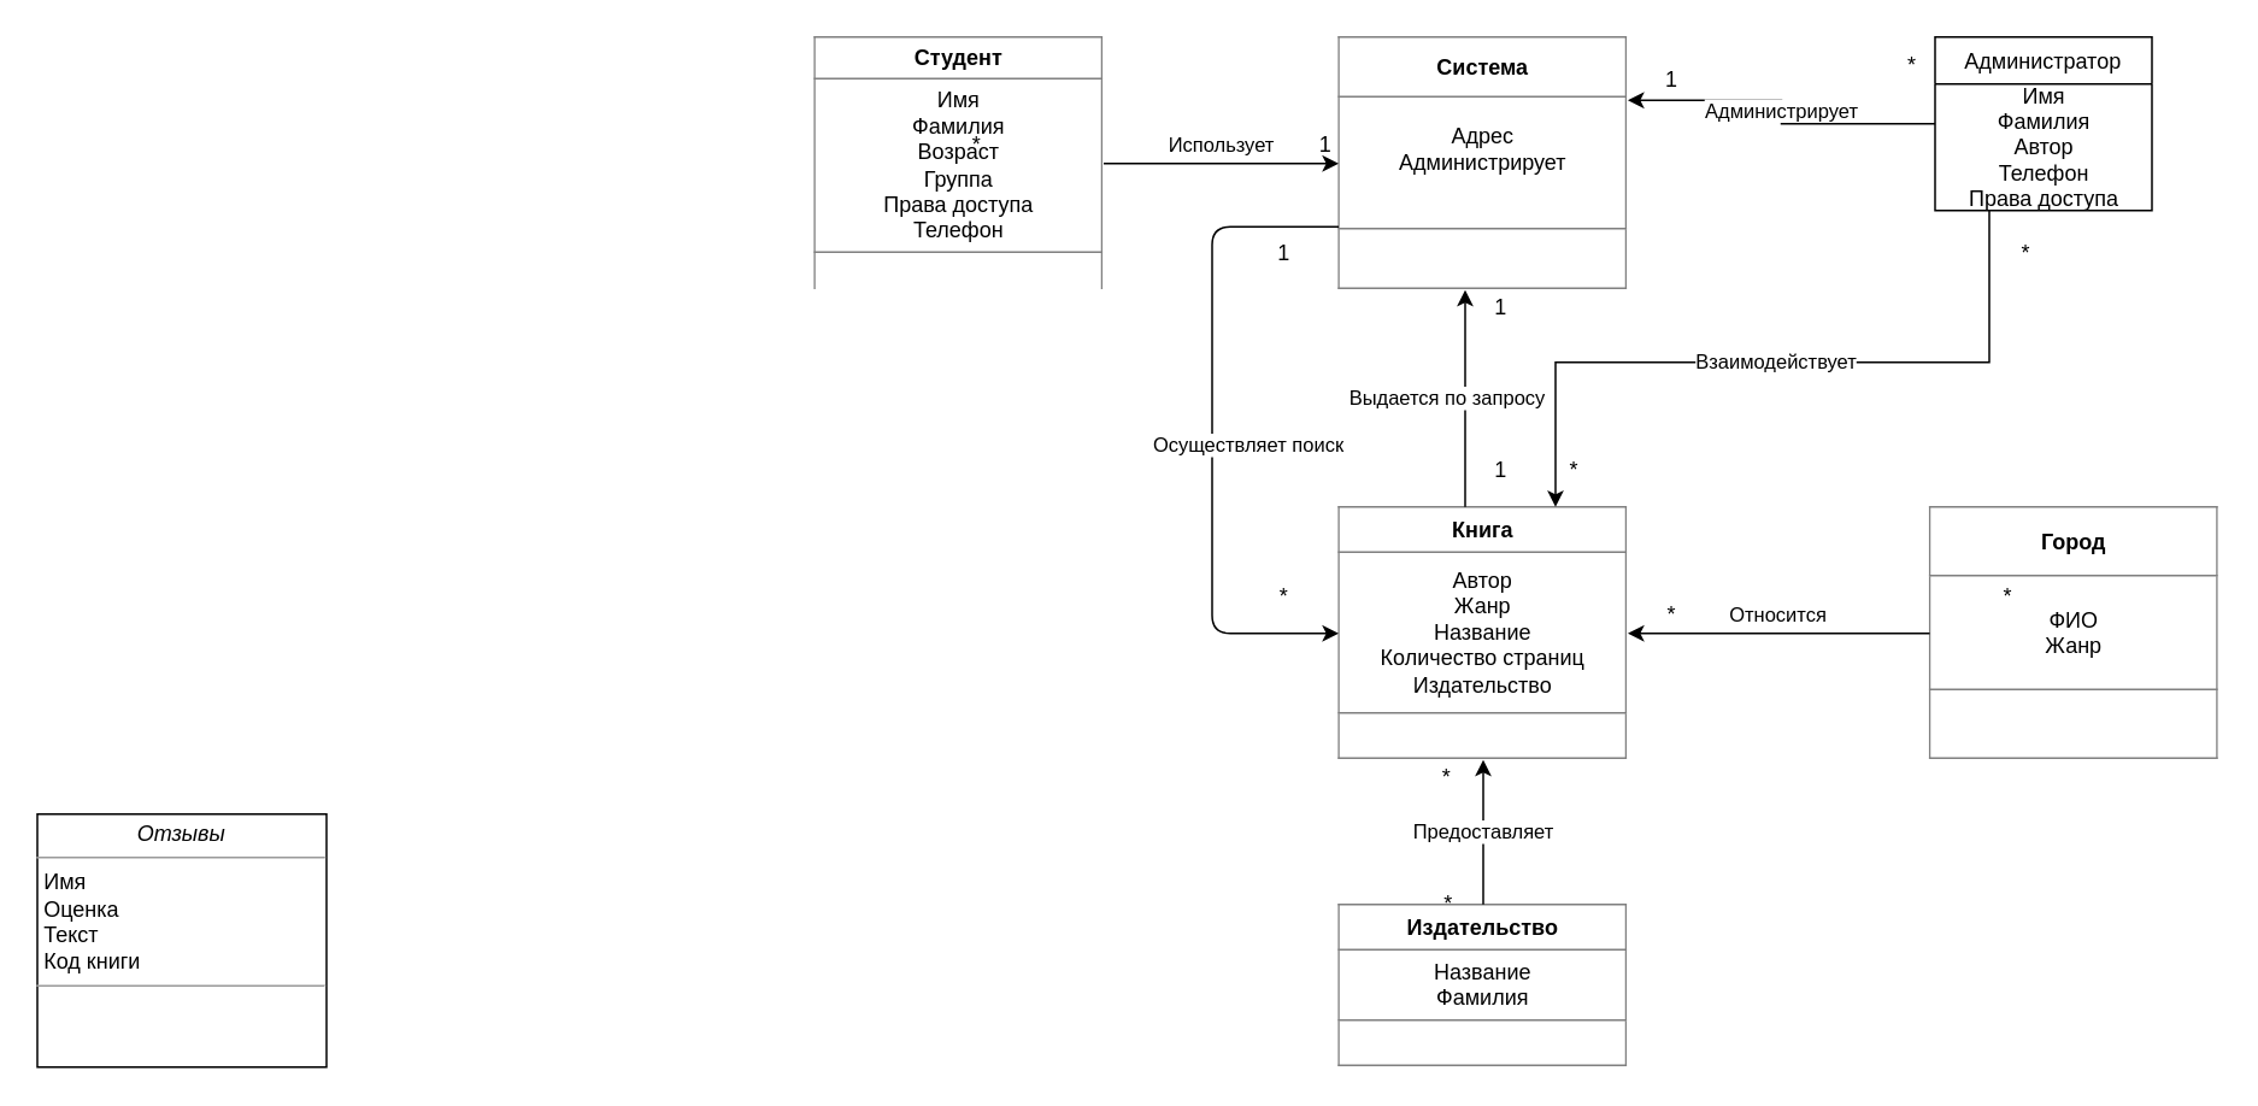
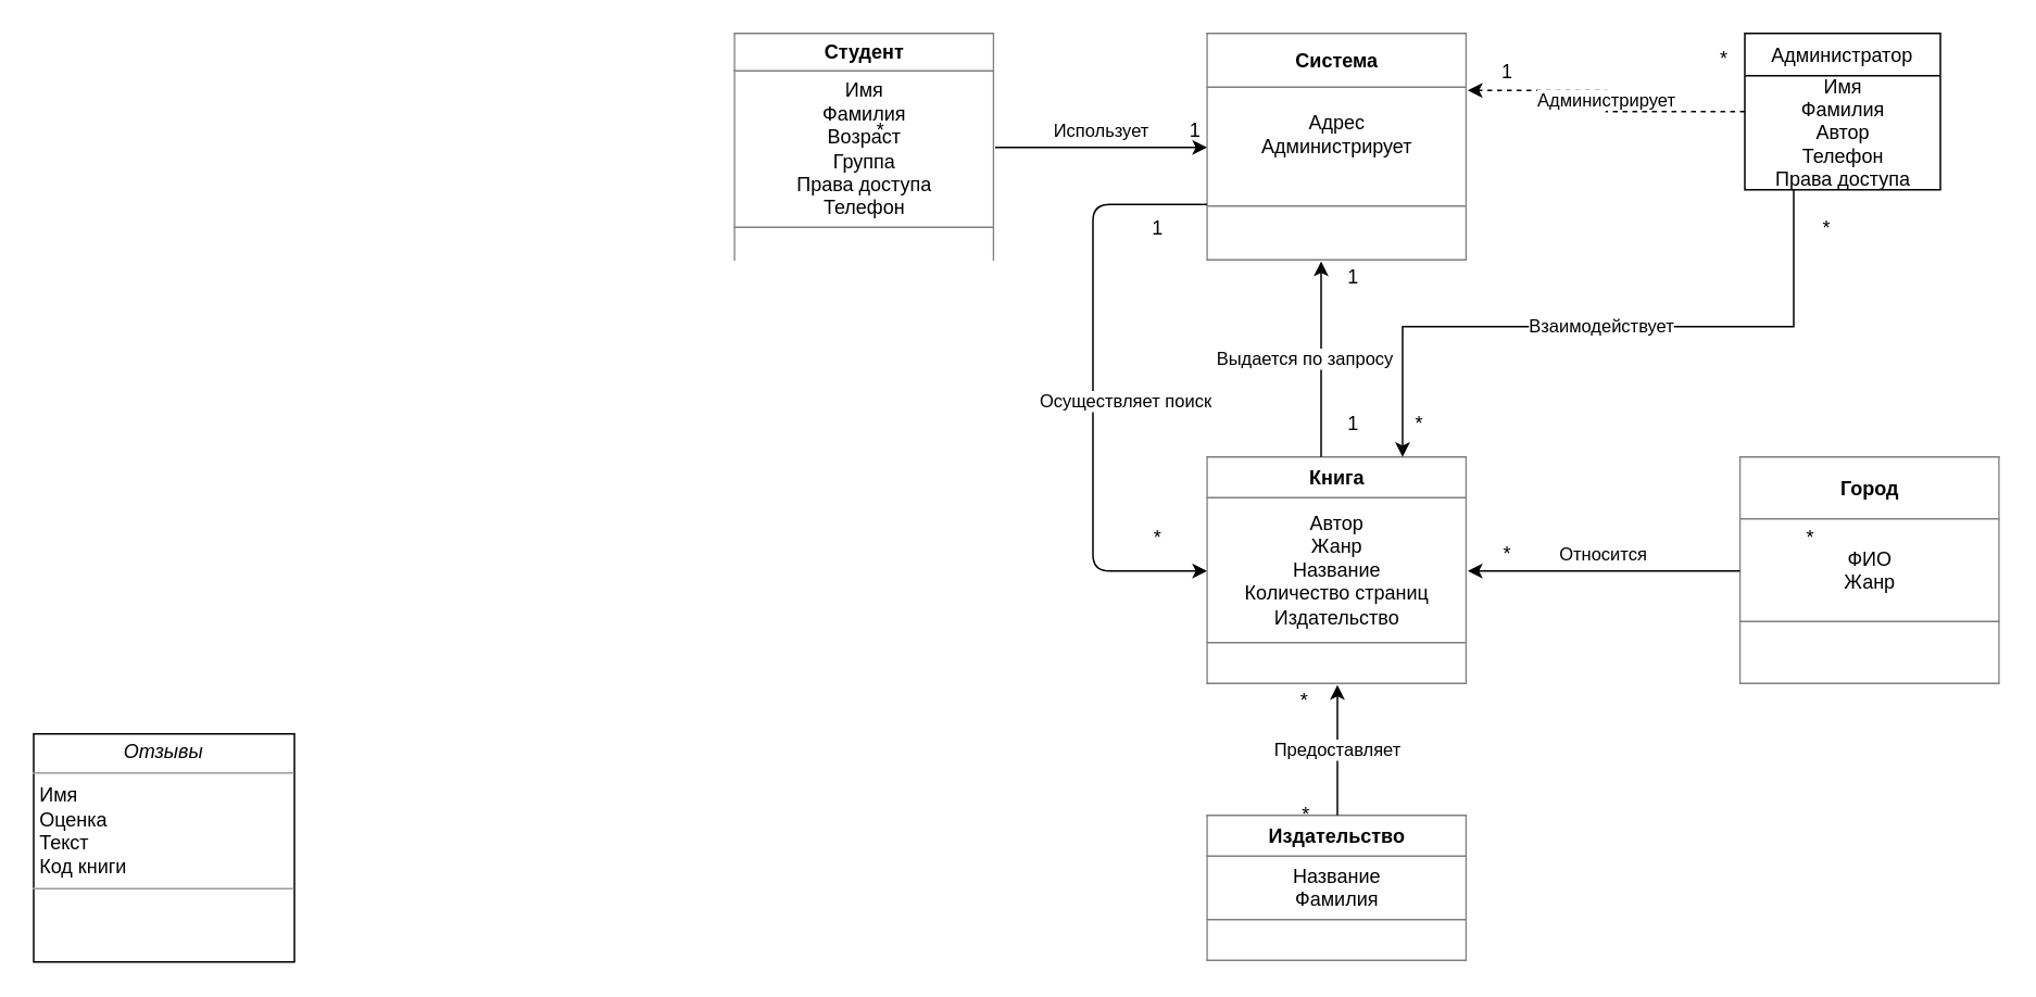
  <mxCell id="0" />
  <mxCell id="1" parent="0" />
  <mxCell id="2" value="&lt;table border=&quot;1&quot; width=&quot;100%&quot; cellpadding=&quot;4&quot; style=&quot;width: 100% ; height: 100% ; border-collapse: collapse&quot;&gt;&lt;tbody&gt;&lt;tr&gt;&lt;th align=&quot;center&quot;&gt;Студент&lt;/th&gt;&lt;/tr&gt;&lt;tr&gt;&lt;td align=&quot;center&quot;&gt;Имя&lt;br&gt;Фамилия&lt;br&gt;Возраст&lt;br&gt;Группа&lt;br&gt;Права доступа&lt;br&gt;Телефон&lt;/td&gt;&lt;/tr&gt;&lt;tr&gt;&lt;td align=&quot;center&quot;&gt;&lt;br&gt;&lt;/td&gt;&lt;/tr&gt;&lt;/tbody&gt;&lt;/table&gt;" style="text;html=1;strokeColor=none;fillColor=none;overflow=fill;" parent="1" vertex="1"><mxGeometry x="450" y="20" width="160" height="140" as="geometry" /></mxCell>
  <mxCell id="3" value="&lt;table border=&quot;1&quot; width=&quot;100%&quot; cellpadding=&quot;4&quot; style=&quot;width: 100% ; height: 100% ; border-collapse: collapse&quot;&gt;&lt;tbody&gt;&lt;tr&gt;&lt;th align=&quot;center&quot;&gt;Система&lt;/th&gt;&lt;/tr&gt;&lt;tr&gt;&lt;td align=&quot;center&quot;&gt;Адрес&lt;br&gt;Администрирует&lt;br&gt;&lt;br&gt;&lt;/td&gt;&lt;/tr&gt;&lt;tr&gt;&lt;td align=&quot;center&quot;&gt;&lt;br&gt;&lt;/td&gt;&lt;/tr&gt;&lt;/tbody&gt;&lt;/table&gt;" style="text;html=1;strokeColor=none;fillColor=none;overflow=fill;" parent="1" vertex="1"><mxGeometry x="740" y="20" width="160" height="140" as="geometry" /></mxCell>
  <mxCell id="4" value="Использует" style="endArrow=classic;html=1;entryX=0;entryY=0.5;entryDx=0;entryDy=0;exitX=1;exitY=0.5;exitDx=0;exitDy=0;" parent="1" source="2" target="3" edge="1"><mxGeometry y="10" width="50" height="50" relative="1" as="geometry"><mxPoint x="570" y="200" as="sourcePoint" /><mxPoint x="620" y="150" as="targetPoint" /><mxPoint as="offset" /></mxGeometry></mxCell>
  <mxCell id="5" value="&lt;table border=&quot;1&quot; width=&quot;100%&quot; cellpadding=&quot;4&quot; style=&quot;width: 100% ; height: 100% ; border-collapse: collapse&quot;&gt;&lt;tbody&gt;&lt;tr&gt;&lt;th align=&quot;center&quot;&gt;Книга&lt;/th&gt;&lt;/tr&gt;&lt;tr&gt;&lt;td align=&quot;center&quot;&gt;Автор&lt;br&gt;Жанр&lt;br&gt;Название&lt;br&gt;Количество страниц&lt;br&gt;Издательство&lt;/td&gt;&lt;/tr&gt;&lt;tr&gt;&lt;td align=&quot;center&quot;&gt;&lt;br&gt;&lt;/td&gt;&lt;/tr&gt;&lt;/tbody&gt;&lt;/table&gt;" style="text;html=1;strokeColor=none;fillColor=none;overflow=fill;" parent="1" vertex="1"><mxGeometry x="740" y="280" width="160" height="140" as="geometry" /></mxCell>
  <mxCell id="6" value="Осуществляет поиск" style="endArrow=classic;html=1;entryX=0;entryY=0.5;entryDx=0;entryDy=0;exitX=0;exitY=0.75;exitDx=0;exitDy=0;" parent="1" source="3" target="5" edge="1"><mxGeometry x="0.048" y="20" width="50" height="50" relative="1" as="geometry"><mxPoint x="410" y="280" as="sourcePoint" /><mxPoint x="460" y="230" as="targetPoint" /><mxPoint as="offset" /><Array as="points"><mxPoint x="670" y="125" /><mxPoint x="670" y="210" /><mxPoint x="670" y="350" /></Array></mxGeometry></mxCell>
  <mxCell id="7" value="1" style="text;html=1;strokeColor=none;fillColor=none;align=center;verticalAlign=middle;whiteSpace=wrap;rounded=0;" parent="1" vertex="1"><mxGeometry x="690" y="130" width="40" height="20" as="geometry" /></mxCell>
  <mxCell id="8" value="*" style="text;html=1;strokeColor=none;fillColor=none;align=center;verticalAlign=middle;whiteSpace=wrap;rounded=0;" parent="1" vertex="1"><mxGeometry x="690" y="320" width="40" height="20" as="geometry" /></mxCell>
  <mxCell id="9" value="Выдается по запросу" style="endArrow=classic;html=1;exitX=0.5;exitY=0;exitDx=0;exitDy=0;entryX=0.5;entryY=1;entryDx=0;entryDy=0;" parent="1" edge="1"><mxGeometry y="10" width="50" height="50" relative="1" as="geometry"><mxPoint x="810" y="280" as="sourcePoint" /><mxPoint x="810" y="160" as="targetPoint" /><mxPoint as="offset" /></mxGeometry></mxCell>
  <mxCell id="10" value="1" style="text;html=1;strokeColor=none;fillColor=none;align=center;verticalAlign=middle;whiteSpace=wrap;rounded=0;" parent="1" vertex="1"><mxGeometry x="810" y="250" width="40" height="20" as="geometry" /></mxCell>
  <mxCell id="11" value="1" style="text;html=1;strokeColor=none;fillColor=none;align=center;verticalAlign=middle;whiteSpace=wrap;rounded=0;" parent="1" vertex="1"><mxGeometry x="810" y="160" width="40" height="20" as="geometry" /></mxCell>
  <mxCell id="12" value="*" style="text;html=1;strokeColor=none;fillColor=none;align=center;verticalAlign=middle;whiteSpace=wrap;rounded=0;" parent="1" vertex="1"><mxGeometry x="520" y="70" width="40" height="20" as="geometry" /></mxCell>
  <mxCell id="13" value="1" style="text;html=1;strokeColor=none;fillColor=none;align=center;verticalAlign=middle;whiteSpace=wrap;rounded=0;" parent="1" vertex="1"><mxGeometry x="713" y="70" width="40" height="20" as="geometry" /></mxCell>
  <mxCell id="14" value="&lt;table border=&quot;1&quot; width=&quot;100%&quot; cellpadding=&quot;4&quot; style=&quot;width: 100% ; height: 100% ; border-collapse: collapse&quot;&gt;&lt;tbody&gt;&lt;tr&gt;&lt;th align=&quot;center&quot;&gt;Издательство&lt;/th&gt;&lt;/tr&gt;&lt;tr&gt;&lt;td align=&quot;center&quot;&gt;Название&lt;br&gt;Фамилия&lt;/td&gt;&lt;/tr&gt;&lt;tr&gt;&lt;td align=&quot;center&quot;&gt;&lt;br&gt;&lt;/td&gt;&lt;/tr&gt;&lt;/tbody&gt;&lt;/table&gt;" style="text;html=1;strokeColor=none;fillColor=none;overflow=fill;" parent="1" vertex="1"><mxGeometry x="740" y="500" width="160" height="90" as="geometry" /></mxCell>
  <mxCell id="15" value="Предоставляет" style="endArrow=classic;html=1;entryX=0.5;entryY=1;entryDx=0;entryDy=0;exitX=0.5;exitY=0;exitDx=0;exitDy=0;" parent="1" source="14" target="5" edge="1"><mxGeometry width="50" height="50" relative="1" as="geometry"><mxPoint x="670" y="520" as="sourcePoint" /><mxPoint x="720" y="470" as="targetPoint" /></mxGeometry></mxCell>
  <mxCell id="16" value="&lt;table border=&quot;1&quot; width=&quot;100%&quot; cellpadding=&quot;4&quot; style=&quot;width: 100% ; height: 100% ; border-collapse: collapse&quot;&gt;&lt;tbody&gt;&lt;tr&gt;&lt;th align=&quot;center&quot;&gt;Город&lt;/th&gt;&lt;/tr&gt;&lt;tr&gt;&lt;td align=&quot;center&quot;&gt;ФИО&lt;br&gt;Жанр&lt;/td&gt;&lt;/tr&gt;&lt;tr&gt;&lt;td align=&quot;center&quot;&gt;&lt;br&gt;&lt;/td&gt;&lt;/tr&gt;&lt;/tbody&gt;&lt;/table&gt;" style="text;html=1;strokeColor=none;fillColor=none;overflow=fill;" parent="1" vertex="1"><mxGeometry x="1067" y="280" width="160" height="140" as="geometry" /></mxCell>
  <mxCell id="17" value="Относится" style="endArrow=classic;html=1;entryX=1;entryY=0.5;entryDx=0;entryDy=0;exitX=0;exitY=0.5;exitDx=0;exitDy=0;" parent="1" source="16" target="5" edge="1"><mxGeometry y="-10" width="50" height="50" relative="1" as="geometry"><mxPoint x="900" y="510" as="sourcePoint" /><mxPoint x="950" y="460" as="targetPoint" /><mxPoint as="offset" /></mxGeometry></mxCell>
  <mxCell id="18" value="*" style="text;html=1;strokeColor=none;fillColor=none;align=center;verticalAlign=middle;whiteSpace=wrap;rounded=0;" parent="1" vertex="1"><mxGeometry x="780" y="420" width="40" height="20" as="geometry" /></mxCell>
  <mxCell id="19" value="*" style="text;html=1;strokeColor=none;fillColor=none;align=center;verticalAlign=middle;whiteSpace=wrap;rounded=0;" parent="1" vertex="1"><mxGeometry x="781" y="490" width="40" height="20" as="geometry" /></mxCell>
  <mxCell id="20" value="&lt;p style=&quot;margin: 0px ; margin-top: 4px ; text-align: center&quot;&gt;&lt;i&gt;Отзывы&lt;/i&gt;&lt;/p&gt;&lt;hr size=&quot;1&quot;&gt;&lt;p style=&quot;margin: 0px ; margin-left: 4px&quot;&gt;Имя&lt;/p&gt;&lt;p style=&quot;margin: 0px ; margin-left: 4px&quot;&gt;Оценка&lt;br&gt;Текст&lt;br&gt;Код книги&lt;/p&gt;&lt;hr size=&quot;1&quot;&gt;&lt;p style=&quot;margin: 0px ; margin-left: 4px&quot;&gt;&lt;br&gt;&lt;/p&gt;" style="verticalAlign=top;align=left;overflow=fill;fontSize=12;fontFamily=Helvetica;html=1;" parent="1" vertex="1"><mxGeometry x="20" y="450" width="160" height="140" as="geometry" /></mxCell>
  <mxCell id="21" value="Взаимодействует" style="edgeStyle=orthogonalEdgeStyle;rounded=0;orthogonalLoop=1;jettySize=auto;html=1;exitX=0.25;exitY=1;exitDx=0;exitDy=0;entryX=0.75;entryY=0;entryDx=0;entryDy=0;" parent="1" source="23" target="5" edge="1"><mxGeometry relative="1" as="geometry"><Array as="points"><mxPoint x="1100" y="200" /><mxPoint x="860" y="200" /></Array></mxGeometry></mxCell>
- <mxCell id="22" value="Администрирует" style="edgeStyle=orthogonalEdgeStyle;rounded=0;orthogonalLoop=1;jettySize=auto;html=1;exitX=0;exitY=0.5;exitDx=0;exitDy=0;entryX=1;entryY=0.25;entryDx=0;entryDy=0;" parent="1" source="23" target="3" edge="1"><mxGeometry relative="1" as="geometry" /></mxCell>
+ <mxCell id="22" value="Администрирует" style="edgeStyle=orthogonalEdgeStyle;rounded=0;orthogonalLoop=1;jettySize=auto;html=1;exitX=0;exitY=0.5;exitDx=0;exitDy=0;entryX=1;entryY=0.25;entryDx=0;entryDy=0;dashed=1;" parent="1" source="23" target="3" edge="1"><mxGeometry relative="1" as="geometry" /></mxCell>
  <mxCell id="23" value="Администратор" style="swimlane;fontStyle=0;childLayout=stackLayout;horizontal=1;startSize=26;fillColor=none;horizontalStack=0;resizeParent=1;resizeParentMax=0;resizeLast=0;collapsible=1;marginBottom=0;" parent="1" vertex="1"><mxGeometry x="1070" y="20" width="120" height="96" as="geometry"><mxRectangle x="980" y="240" width="120" height="26" as="alternateBounds" /></mxGeometry></mxCell>
  <mxCell id="24" value="Имя&lt;br&gt;Фамилия&lt;br&gt;Автор&lt;br&gt;Телефон&lt;br&gt;Права доступа" style="text;html=1;align=center;verticalAlign=middle;resizable=0;points=[];autosize=1;" parent="23" vertex="1"><mxGeometry y="26" width="120" height="70" as="geometry" /></mxCell>
  <mxCell id="25" value="*" style="text;html=1;align=center;verticalAlign=middle;resizable=0;points=[];autosize=1;" parent="1" vertex="1"><mxGeometry x="1047" y="26" width="20" height="20" as="geometry" /></mxCell>
  <mxCell id="26" value="1" style="text;html=1;align=center;verticalAlign=middle;resizable=0;points=[];autosize=1;" parent="1" vertex="1"><mxGeometry x="914" y="34" width="20" height="20" as="geometry" /></mxCell>
  <mxCell id="27" value="*" style="text;html=1;align=center;verticalAlign=middle;resizable=0;points=[];autosize=1;" parent="1" vertex="1"><mxGeometry x="1110" y="130" width="20" height="20" as="geometry" /></mxCell>
  <mxCell id="28" value="*" style="text;html=1;align=center;verticalAlign=middle;resizable=0;points=[];autosize=1;" parent="1" vertex="1"><mxGeometry x="860" y="250" width="20" height="20" as="geometry" /></mxCell>
  <mxCell id="29" value="*" style="text;html=1;align=center;verticalAlign=middle;resizable=0;points=[];autosize=1;" parent="1" vertex="1"><mxGeometry x="1100" y="320" width="20" height="20" as="geometry" /></mxCell>
  <mxCell id="30" value="*" style="text;html=1;align=center;verticalAlign=middle;resizable=0;points=[];autosize=1;" parent="1" vertex="1"><mxGeometry x="914" y="330" width="20" height="20" as="geometry" /></mxCell>
